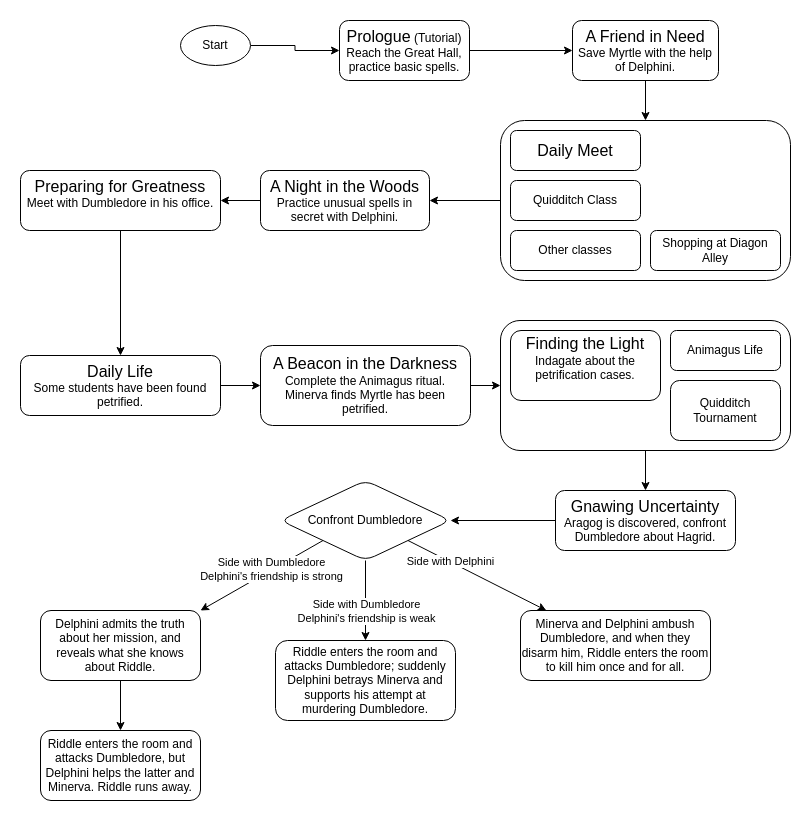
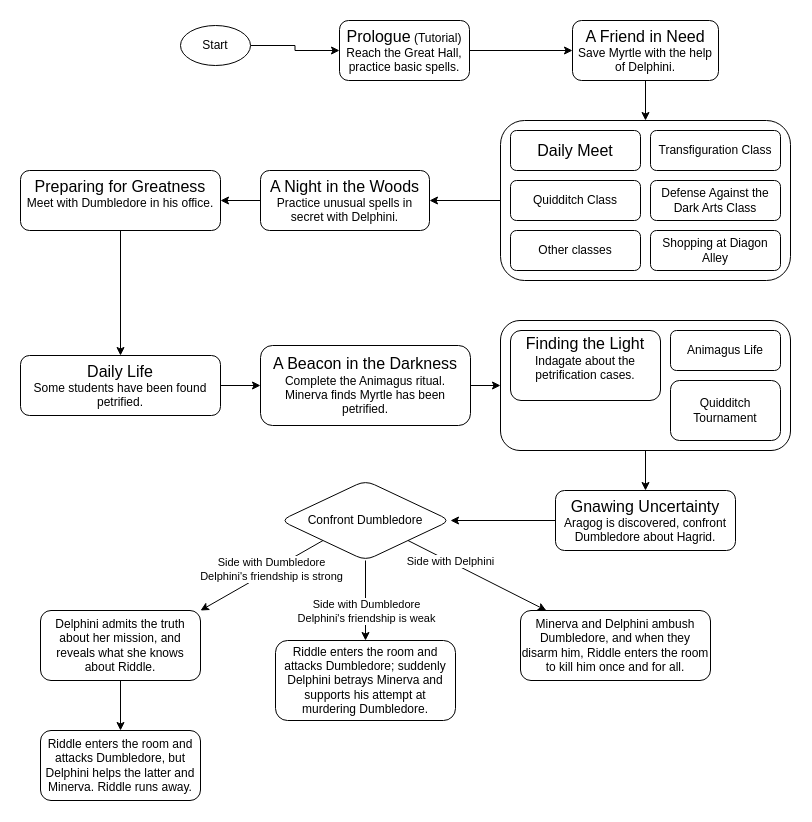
  <mxCell id="0" />
  <mxCell id="1" parent="0" />
  <mxCell id="2" style="edgeStyle=orthogonalEdgeStyle;rounded=0;sketch=0;orthogonalLoop=1;jettySize=auto;html=1;exitX=0;exitY=0.5;exitDx=0;exitDy=0;entryX=1;entryY=0.5;entryDx=0;entryDy=0;shadow=0;strokeColor=#000000;" edge="1" parent="1" source="3" target="14"><mxGeometry relative="1" as="geometry" /></mxCell>
  <mxCell id="3" value="" style="rounded=1;whiteSpace=wrap;html=1;align=center;" vertex="1" parent="1"><mxGeometry x="500" y="120" width="290" height="160" as="geometry" /></mxCell>
  <mxCell id="4" style="edgeStyle=orthogonalEdgeStyle;rounded=0;sketch=0;orthogonalLoop=1;jettySize=auto;html=1;exitX=1;exitY=0.5;exitDx=0;exitDy=0;entryX=0;entryY=0.5;entryDx=0;entryDy=0;shadow=0;strokeColor=#000000;" edge="1" parent="1" source="5" target="7"><mxGeometry relative="1" as="geometry" /></mxCell>
  <mxCell id="5" value="&lt;font style=&quot;font-size: 16px&quot;&gt;Prologue&lt;/font&gt; (Tutorial) Reach the Great Hall, practice basic spells." style="rounded=1;whiteSpace=wrap;html=1;" vertex="1" parent="1"><mxGeometry x="339" y="20" width="130" height="60" as="geometry" /></mxCell>
  <mxCell id="6" style="edgeStyle=orthogonalEdgeStyle;rounded=0;sketch=0;orthogonalLoop=1;jettySize=auto;html=1;exitX=0.5;exitY=1;exitDx=0;exitDy=0;entryX=0.5;entryY=0;entryDx=0;entryDy=0;shadow=0;strokeColor=#000000;" edge="1" parent="1" source="7" target="3"><mxGeometry relative="1" as="geometry" /></mxCell>
  <mxCell id="7" value="&lt;font style=&quot;font-size: 16px&quot;&gt;A Friend in Need&lt;/font&gt;&lt;br&gt;Save Myrtle with the help of Delphini." style="rounded=1;whiteSpace=wrap;html=1;" vertex="1" parent="1"><mxGeometry x="572" y="20" width="146" height="60" as="geometry" /></mxCell>
+ <mxCell id="8" value="Transfiguration Class" style="rounded=1;whiteSpace=wrap;html=1;" vertex="1" parent="1"><mxGeometry x="650" y="130" width="130" height="40" as="geometry" /></mxCell>
  <mxCell id="9" value="Quidditch Class" style="rounded=1;whiteSpace=wrap;html=1;" vertex="1" parent="1"><mxGeometry x="510" y="180" width="130" height="40" as="geometry" /></mxCell>
+ <mxCell id="10" value="Defense Against the Dark Arts Class" style="rounded=1;whiteSpace=wrap;html=1;" vertex="1" parent="1"><mxGeometry x="650" y="180" width="130" height="40" as="geometry" /></mxCell>
  <mxCell id="11" value="Shopping at Diagon Alley" style="rounded=1;whiteSpace=wrap;html=1;" vertex="1" parent="1"><mxGeometry x="650" y="230" width="130" height="40" as="geometry" /></mxCell>
  <mxCell id="12" value="Other classes" style="rounded=1;whiteSpace=wrap;html=1;" vertex="1" parent="1"><mxGeometry x="510" y="230" width="130" height="40" as="geometry" /></mxCell>
  <mxCell id="13" style="edgeStyle=orthogonalEdgeStyle;rounded=0;sketch=0;orthogonalLoop=1;jettySize=auto;html=1;exitX=0;exitY=0.5;exitDx=0;exitDy=0;entryX=1;entryY=0.5;entryDx=0;entryDy=0;shadow=0;strokeColor=#000000;" edge="1" parent="1" source="14" target="19"><mxGeometry relative="1" as="geometry" /></mxCell>
  <mxCell id="14" value="&lt;font style=&quot;font-size: 16px&quot;&gt;A Night in the Woods&lt;/font&gt;&lt;br&gt;Practice unusual spells in secret with Delphini." style="rounded=1;whiteSpace=wrap;html=1;" vertex="1" parent="1"><mxGeometry x="260" y="170" width="169" height="60" as="geometry" /></mxCell>
  <mxCell id="15" value="&lt;font style=&quot;font-size: 16px&quot;&gt;Daily Meet&lt;/font&gt;" style="rounded=1;whiteSpace=wrap;html=1;" vertex="1" parent="1"><mxGeometry x="510" y="130" width="130" height="40" as="geometry" /></mxCell>
  <mxCell id="16" style="edgeStyle=orthogonalEdgeStyle;rounded=0;sketch=0;orthogonalLoop=1;jettySize=auto;html=1;exitX=1;exitY=0.5;exitDx=0;exitDy=0;entryX=0;entryY=0.5;entryDx=0;entryDy=0;shadow=0;strokeColor=#000000;" edge="1" parent="1" source="17" target="5"><mxGeometry relative="1" as="geometry" /></mxCell>
  <mxCell id="17" value="Start" style="ellipse;whiteSpace=wrap;html=1;aspect=fixed;rounded=1;" vertex="1" parent="1"><mxGeometry x="180" y="25" width="70" height="40" as="geometry" /></mxCell>
  <mxCell id="18" style="edgeStyle=orthogonalEdgeStyle;rounded=0;sketch=0;orthogonalLoop=1;jettySize=auto;html=1;exitX=0.5;exitY=1;exitDx=0;exitDy=0;entryX=0.5;entryY=0;entryDx=0;entryDy=0;shadow=0;strokeColor=#000000;" edge="1" parent="1" source="19" target="21"><mxGeometry relative="1" as="geometry" /></mxCell>
  <mxCell id="19" value="&lt;font&gt;&lt;font style=&quot;font-size: 16px&quot;&gt;Preparing for Greatness&lt;/font&gt;&lt;br&gt;Meet with Dumbledore in his office.&lt;br&gt;&lt;br&gt;&lt;/font&gt;" style="rounded=1;whiteSpace=wrap;html=1;" vertex="1" parent="1"><mxGeometry x="20" y="170" width="200" height="60" as="geometry" /></mxCell>
  <mxCell id="20" style="edgeStyle=orthogonalEdgeStyle;rounded=0;sketch=0;orthogonalLoop=1;jettySize=auto;html=1;exitX=1;exitY=0.5;exitDx=0;exitDy=0;entryX=0;entryY=0.5;entryDx=0;entryDy=0;shadow=0;strokeColor=#000000;" edge="1" parent="1" source="21" target="23"><mxGeometry relative="1" as="geometry" /></mxCell>
  <mxCell id="21" value="&lt;font&gt;&lt;span style=&quot;font-size: 16px&quot;&gt;Daily Life&lt;/span&gt;&lt;br&gt;&lt;font style=&quot;font-size: 12px&quot;&gt;Some students have been found petrified.&lt;/font&gt;&lt;br&gt;&lt;/font&gt;" style="rounded=1;whiteSpace=wrap;html=1;" vertex="1" parent="1"><mxGeometry x="20" y="355" width="200" height="60" as="geometry" /></mxCell>
  <mxCell id="22" style="edgeStyle=orthogonalEdgeStyle;rounded=0;sketch=0;orthogonalLoop=1;jettySize=auto;html=1;exitX=1;exitY=0.5;exitDx=0;exitDy=0;entryX=0;entryY=0.5;entryDx=0;entryDy=0;shadow=0;strokeColor=#000000;" edge="1" parent="1" source="23" target="25"><mxGeometry relative="1" as="geometry" /></mxCell>
  <mxCell id="23" value="&lt;font style=&quot;font-size: 16px&quot;&gt;A Beacon in the Darkness&lt;/font&gt;&lt;br&gt;Complete the Animagus ritual.&lt;br&gt;Minerva finds Myrtle has been petrified." style="rounded=1;whiteSpace=wrap;html=1;" vertex="1" parent="1"><mxGeometry x="260" y="345" width="210" height="80" as="geometry" /></mxCell>
  <mxCell id="24" style="edgeStyle=orthogonalEdgeStyle;rounded=0;sketch=0;orthogonalLoop=1;jettySize=auto;html=1;exitX=0.5;exitY=1;exitDx=0;exitDy=0;entryX=0.5;entryY=0;entryDx=0;entryDy=0;shadow=0;strokeColor=#000000;" edge="1" parent="1" source="25" target="30"><mxGeometry relative="1" as="geometry" /></mxCell>
  <mxCell id="25" value="" style="rounded=1;whiteSpace=wrap;html=1;" vertex="1" parent="1"><mxGeometry x="500" y="320" width="290" height="130" as="geometry" /></mxCell>
  <mxCell id="26" value="&lt;font&gt;&lt;span style=&quot;font-size: 16px&quot;&gt;Finding the Light&lt;/span&gt;&lt;br&gt;&lt;font style=&quot;font-size: 12px&quot;&gt;Indagate about the petrification cases.&lt;/font&gt;&lt;br&gt;&lt;span style=&quot;font-size: 0px ; color: rgba(0 , 0 , 0 , 0) ; font-family: monospace&quot;&gt;&lt;span style=&quot;color: rgba(0 , 0 , 0 , 0)&quot;&gt;In%3CmxGraphModel%3E%3Croot%3E%3CmxCell%20id%3D%220%22%2F%3E%3CmxCell%20id%3D%221%22%20parent%3D%220%22%2F%3E%3CmxCell%20id%3D%222%22%20value%3D%22%26lt%3Bfont%20style%3D%26quot%3Bfont-size%3A%2016px%26quot%3B%26gt%3BDaily%20Life%26lt%3B%2Ffont%26gt%3B%22%20style%3D%22rounded%3D1%3BwhiteSpace%3Dwrap%3Bhtml%3D1%3B%22%20vertex%3D%221%22%20parent%3D%221%22%3E%3CmxGeometry%20x%3D%22520%22%20y%3D%22120%22%20width%3D%22130%22%20height%3D%2240%22%20as%3D%22geometry%22%2F%3E%3C%2FmxCell%3E%3C%2Froot%3E%3C%2FmxGraphModel%3E&lt;/span&gt;%3CmxGraphModel%3E%3Croot%3E%3CmxCell%20id%3D%220%22%2F%3E%3CmxCell%20id%3D%221%22%20parent%3D%220%22%2F%3E%3CmxCell%20id%3D%222%22%20value%3D%22%26lt%3Bfont%20style%3D%26quot%3Bfont-size%3A%2016px%26quot%3B%26gt%3BDaily%20Life%26lt%3B%2Ffont%26gt%3B%22%20style%3D%22rounded%3D1%3BwhiteSpace%3Dwrap%3Bhtml%3D1%3B%22%20vertex%3D%221%22%20parent%3D%221%22%3E%3CmxGeometry%20x%3D%22520%22%20y%3D%22120%22%20width%3D%22130%22%20height%3D%2240%22%20as%3D%22geometry%22%2F%3E%3C%2FmxCell%3E%3C%2Froot%3E%3C%2FmxGraphModel%3E&lt;/span&gt;&lt;br&gt;&lt;/font&gt;" style="rounded=1;whiteSpace=wrap;html=1;" vertex="1" parent="1"><mxGeometry x="510" y="330" width="150" height="70" as="geometry" /></mxCell>
  <mxCell id="27" value="Animagus Life" style="rounded=1;whiteSpace=wrap;html=1;" vertex="1" parent="1"><mxGeometry x="670" y="330" width="110" height="40" as="geometry" /></mxCell>
  <mxCell id="28" value="Quidditch Tournament" style="rounded=1;whiteSpace=wrap;html=1;" vertex="1" parent="1"><mxGeometry x="670" y="380" width="110" height="60" as="geometry" /></mxCell>
  <mxCell id="29" style="edgeStyle=orthogonalEdgeStyle;rounded=0;sketch=0;orthogonalLoop=1;jettySize=auto;html=1;exitX=0;exitY=0.5;exitDx=0;exitDy=0;entryX=1;entryY=0.5;entryDx=0;entryDy=0;shadow=0;strokeColor=#000000;" edge="1" parent="1" source="30" target="31"><mxGeometry relative="1" as="geometry" /></mxCell>
  <mxCell id="30" value="&lt;font style=&quot;font-size: 16px&quot;&gt;Gnawing Uncertainty&lt;/font&gt;&lt;br&gt;Aragog is discovered, confront Dumbledore about Hagrid." style="rounded=1;whiteSpace=wrap;html=1;" vertex="1" parent="1"><mxGeometry x="555" y="490" width="180" height="60" as="geometry" /></mxCell>
  <mxCell id="31" value="Confront Dumbledore" style="rhombus;whiteSpace=wrap;html=1;rounded=1;" vertex="1" parent="1"><mxGeometry x="280" y="480" width="170" height="80" as="geometry" /></mxCell>
  <mxCell id="32" value="Delphini admits the truth about her mission, and reveals what she knows about Riddle." style="rounded=1;whiteSpace=wrap;html=1;" vertex="1" parent="1"><mxGeometry x="40" y="610" width="160" height="70" as="geometry" /></mxCell>
  <mxCell id="33" value="" style="endArrow=classic;html=1;shadow=0;strokeColor=#000000;exitX=0;exitY=1;exitDx=0;exitDy=0;entryX=1;entryY=0;entryDx=0;entryDy=0;" edge="1" parent="1" source="31" target="32"><mxGeometry width="50" height="50" relative="1" as="geometry"><mxPoint x="320" y="610" as="sourcePoint" /><mxPoint x="160" y="670" as="targetPoint" /></mxGeometry></mxCell>
  <mxCell id="34" value="Side with Dumbledore&lt;br&gt;Delphini's friendship is strong" style="edgeLabel;html=1;align=center;verticalAlign=middle;resizable=0;points=[];" vertex="1" connectable="0" parent="33"><mxGeometry x="-0.162" y="-1" relative="1" as="geometry"><mxPoint as="offset" /></mxGeometry></mxCell>
  <mxCell id="35" value="Riddle enters the room and attacks Dumbledore; suddenly Delphini betrays Minerva and supports his attempt at murdering Dumbledore." style="rounded=1;whiteSpace=wrap;html=1;" vertex="1" parent="1"><mxGeometry x="275" y="640" width="180" height="80" as="geometry" /></mxCell>
  <mxCell id="36" value="" style="endArrow=classic;html=1;shadow=0;strokeColor=#000000;entryX=0.5;entryY=0;entryDx=0;entryDy=0;exitX=0.5;exitY=1;exitDx=0;exitDy=0;" edge="1" parent="1" source="31" target="35"><mxGeometry width="50" height="50" relative="1" as="geometry"><mxPoint x="364.5" y="580" as="sourcePoint" /><mxPoint x="364.5" y="660" as="targetPoint" /></mxGeometry></mxCell>
  <mxCell id="37" value="Side with Dumbledore&lt;br&gt;Delphini's friendship is weak" style="edgeLabel;html=1;align=center;verticalAlign=middle;resizable=0;points=[];" vertex="1" connectable="0" parent="36"><mxGeometry x="-0.4" relative="1" as="geometry"><mxPoint y="26" as="offset" /></mxGeometry></mxCell>
  <mxCell id="38" value="Riddle enters the room and attacks Dumbledore, but Delphini helps the latter and Minerva. Riddle runs away." style="rounded=1;whiteSpace=wrap;html=1;" vertex="1" parent="1"><mxGeometry x="40" y="730" width="160" height="70" as="geometry" /></mxCell>
  <mxCell id="39" value="" style="endArrow=classic;html=1;shadow=0;strokeColor=#000000;exitX=0.5;exitY=1;exitDx=0;exitDy=0;entryX=0.5;entryY=0;entryDx=0;entryDy=0;" edge="1" parent="1" source="32" target="38"><mxGeometry width="50" height="50" relative="1" as="geometry"><mxPoint x="320" y="540" as="sourcePoint" /><mxPoint x="370" y="490" as="targetPoint" /></mxGeometry></mxCell>
  <mxCell id="40" value="" style="endArrow=classic;html=1;shadow=0;strokeColor=#000000;exitX=1;exitY=1;exitDx=0;exitDy=0;" edge="1" parent="1" source="31" target="42"><mxGeometry width="50" height="50" relative="1" as="geometry"><mxPoint x="320" y="540" as="sourcePoint" /><mxPoint x="560" y="600" as="targetPoint" /></mxGeometry></mxCell>
  <mxCell id="41" value="Side with Delphini" style="edgeLabel;html=1;align=center;verticalAlign=middle;resizable=0;points=[];" vertex="1" connectable="0" parent="40"><mxGeometry x="-0.548" relative="1" as="geometry"><mxPoint x="11.27" y="4.2" as="offset" /></mxGeometry></mxCell>
  <mxCell id="42" value="Minerva and Delphini ambush Dumbledore, and when they disarm him, Riddle enters the room to kill him once and for all." style="rounded=1;whiteSpace=wrap;html=1;" vertex="1" parent="1"><mxGeometry x="520" y="610" width="190" height="70" as="geometry" /></mxCell>
